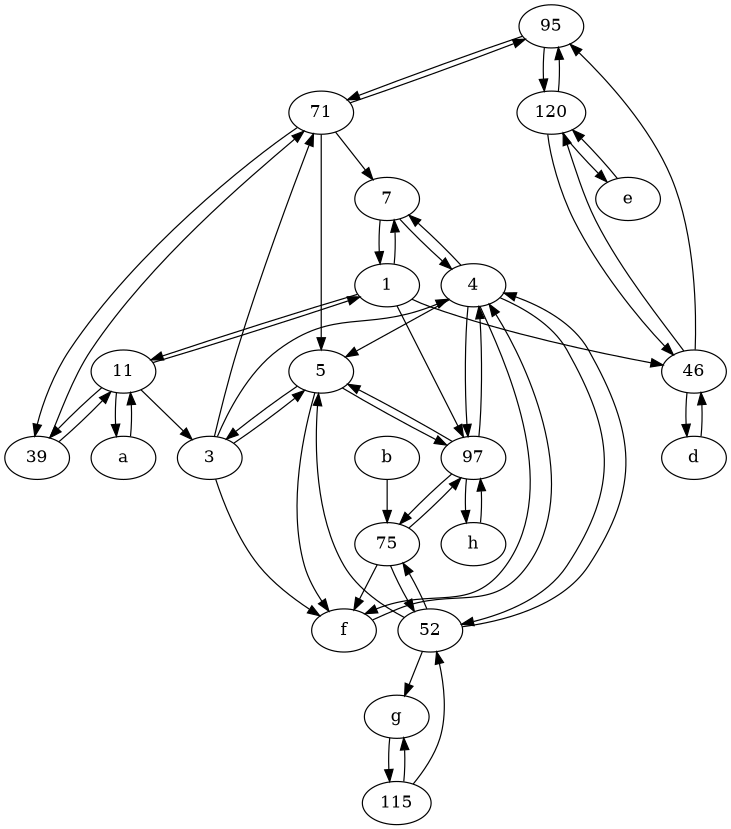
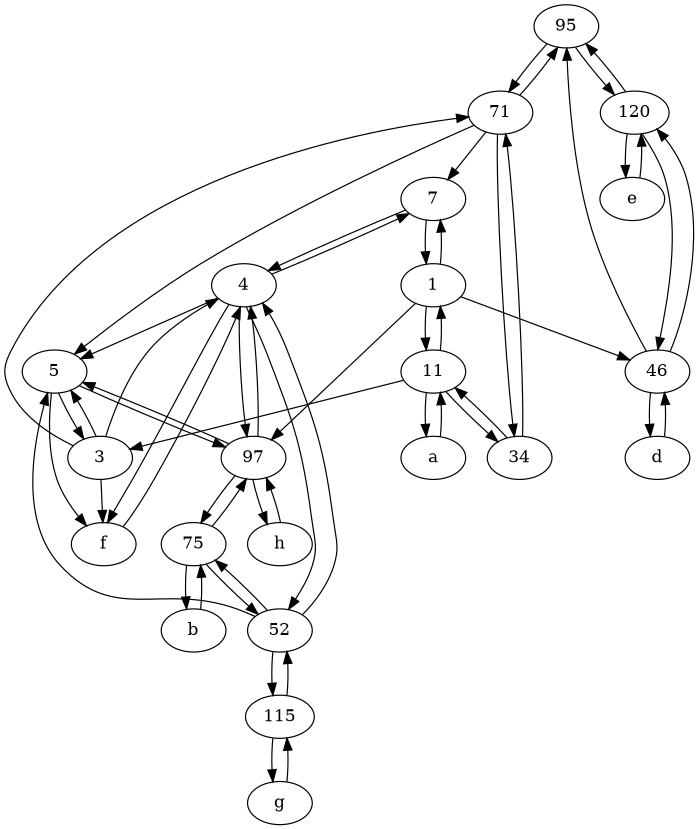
  digraph {
    95
    120
    71
    e
    46
-   34 [label=39]
+   34
    5
    n8 [label=7]
    f
    4
    97
    52
    75
    b
    h
    n16 [label=115]
    11
    3
    a
    1
    d
    g
    95 -> 120
    95 -> 71
    120 -> 95
    120 -> e
    120 -> 46
    71 -> 95
    71 -> 34
    71 -> 5
    71 -> n8
    e -> 120
    46 -> 95
    46 -> 120
    46 -> d
    34 -> 71
    34 -> 11
    5 -> f
    5 -> 97
    5 -> 3
    n8 -> 4
    n8 -> 1
    f -> 4
    4 -> 5
    4 -> n8
    4 -> f
    4 -> 97
    4 -> 52
    97 -> 5
    97 -> 4
    97 -> 75
    97 -> h
    52 -> 5
    52 -> 4
    52 -> 75
-   52 -> g
+   52 -> n16
    75 -> 97
    75 -> 52
-   75 -> f
+   75 -> b
    b -> 75
    h -> 97
    n16 -> 52
    n16 -> g
    11 -> 34
    11 -> 3
    11 -> a
    11 -> 1
    3 -> 71
    3 -> 5
    3 -> f
    3 -> 4
    a -> 11
    1 -> 46
    1 -> n8
    1 -> 97
    1 -> 11
    d -> 46
    g -> n16
  }
